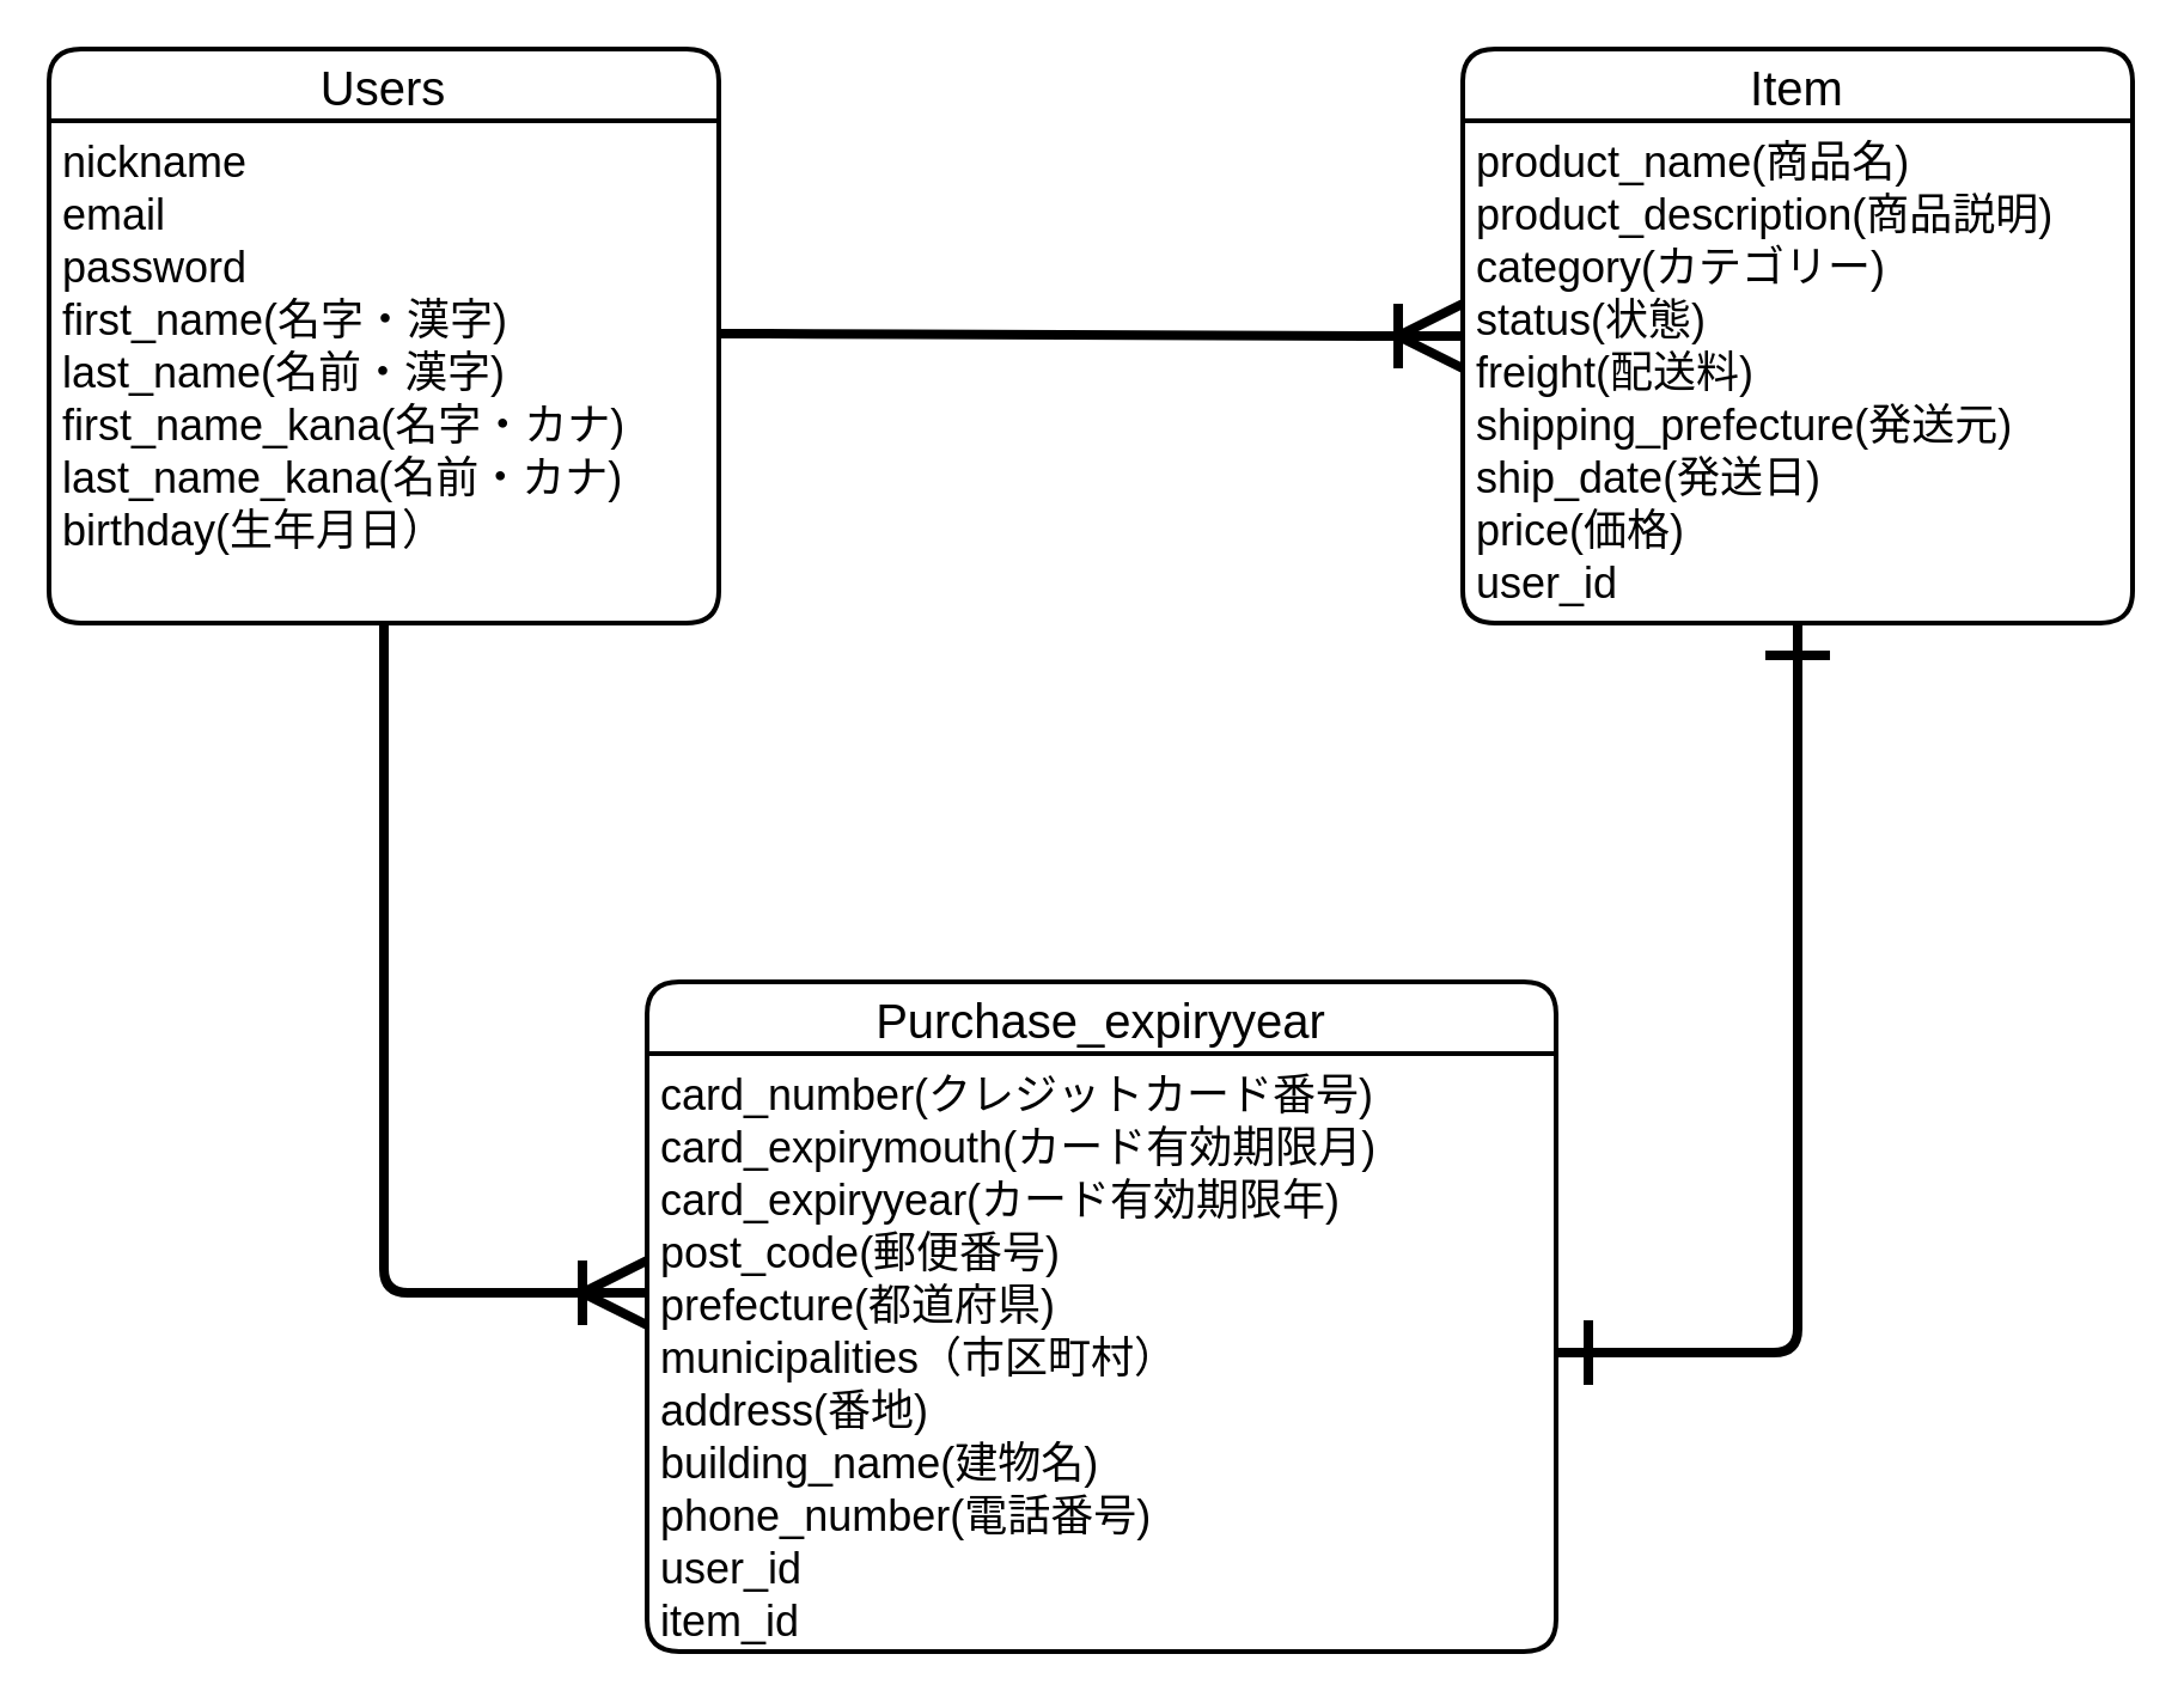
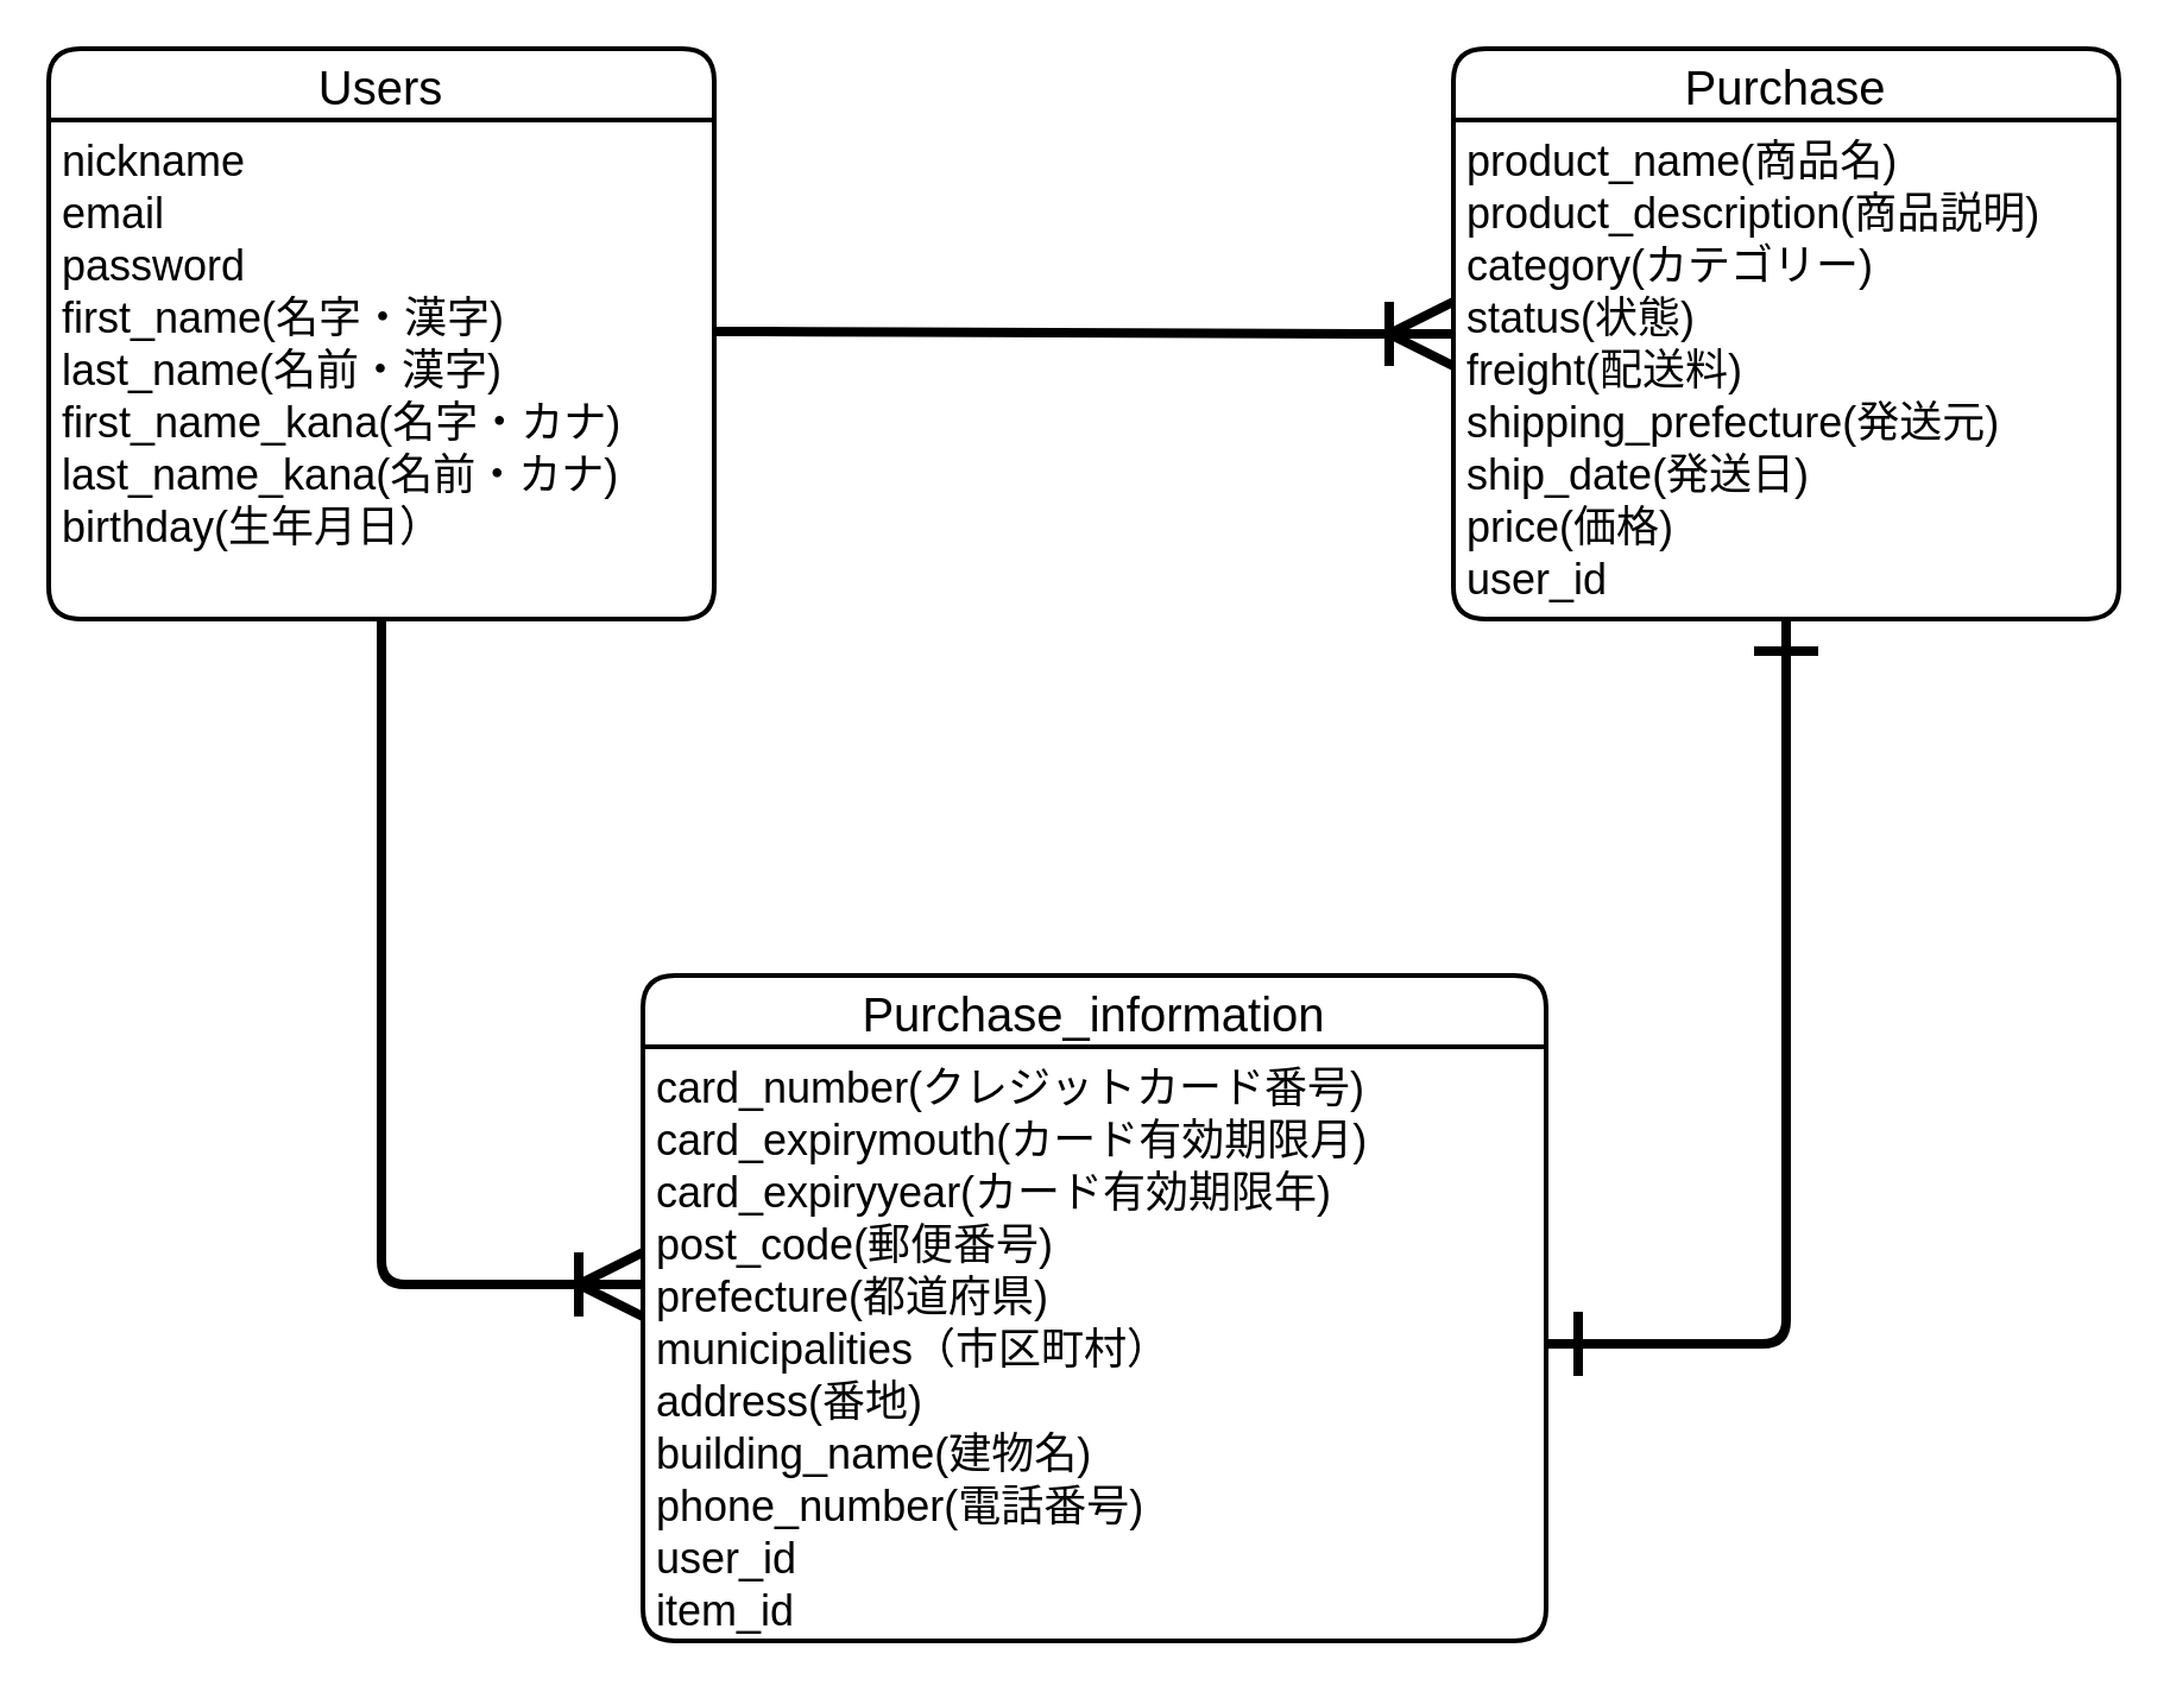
  <mxCell id="0" />
  <mxCell id="1" parent="0" />
  <mxCell id="2" value="Users" style="swimlane;childLayout=stackLayout;horizontal=1;startSize=30;horizontalStack=0;rounded=1;fontSize=20;fontStyle=0;strokeWidth=2;resizeParent=0;resizeLast=1;shadow=0;dashed=0;align=center;" vertex="1" parent="1"><mxGeometry x="20" y="20" width="280" height="240" as="geometry" /></mxCell>
  <mxCell id="3" value="nickname&#10;email&#10;password&#10;first_name(名字・漢字)&#10;last_name(名前・漢字)&#10;first_name_kana(名字・カナ)&#10;last_name_kana(名前・カナ)&#10;birthday(生年月日）&#10;" style="align=left;strokeColor=none;fillColor=none;spacingLeft=4;fontSize=18;verticalAlign=top;resizable=0;rotatable=0;part=1;" vertex="1" parent="2"><mxGeometry y="30" width="280" height="210" as="geometry" /></mxCell>
- <mxCell id="4" value="Item" style="swimlane;childLayout=stackLayout;horizontal=1;startSize=30;horizontalStack=0;rounded=1;fontSize=20;fontStyle=0;strokeWidth=2;resizeParent=0;resizeLast=1;shadow=0;dashed=0;align=center;" vertex="1" parent="1"><mxGeometry x="611" y="20" width="280" height="240" as="geometry" /></mxCell>
+ <mxCell id="4" value="Purchase" style="swimlane;childLayout=stackLayout;horizontal=1;startSize=30;horizontalStack=0;rounded=1;fontSize=20;fontStyle=0;strokeWidth=2;resizeParent=0;resizeLast=1;shadow=0;dashed=0;align=center;" vertex="1" parent="1"><mxGeometry x="611" y="20" width="280" height="240" as="geometry" /></mxCell>
  <mxCell id="5" value="product_name(商品名)&#10;product_description(商品説明)&#10;category(カテゴリー)&#10;status(状態)&#10;freight(配送料)&#10;shipping_prefecture(発送元)&#10;ship_date(発送日)&#10;price(価格)&#10;user_id" style="align=left;strokeColor=none;fillColor=none;spacingLeft=4;fontSize=18;verticalAlign=top;resizable=0;rotatable=0;part=1;" vertex="1" parent="4"><mxGeometry y="30" width="280" height="210" as="geometry" /></mxCell>
  <mxCell id="6" value="" style="edgeStyle=entityRelationEdgeStyle;fontSize=12;html=1;endArrow=ERoneToMany;entryX=0;entryY=0.5;entryDx=0;entryDy=0;jumpSize=17;strokeWidth=4;endSize=22;exitX=1;exitY=0.424;exitDx=0;exitDy=0;exitPerimeter=0;" edge="1" parent="1" source="3" target="4"><mxGeometry width="100" height="100" relative="1" as="geometry"><mxPoint x="310" y="140" as="sourcePoint" /><mxPoint x="450" y="90" as="targetPoint" /></mxGeometry></mxCell>
- <mxCell id="7" value="Purchase_expiryyear" style="swimlane;childLayout=stackLayout;horizontal=1;startSize=30;horizontalStack=0;rounded=1;fontSize=20;fontStyle=0;strokeWidth=2;resizeParent=0;resizeLast=1;shadow=0;dashed=0;align=center;" vertex="1" parent="1"><mxGeometry x="270" y="410" width="380" height="280" as="geometry" /></mxCell>
+ <mxCell id="7" value="Purchase_information" style="swimlane;childLayout=stackLayout;horizontal=1;startSize=30;horizontalStack=0;rounded=1;fontSize=20;fontStyle=0;strokeWidth=2;resizeParent=0;resizeLast=1;shadow=0;dashed=0;align=center;" vertex="1" parent="1"><mxGeometry x="270" y="410" width="380" height="280" as="geometry" /></mxCell>
  <mxCell id="8" value="card_number(クレジットカード番号)&#10;card_expirymouth(カード有効期限月)&#10;card_expiryyear(カード有効期限年)&#10;post_code(郵便番号)&#10;prefecture(都道府県)&#10;municipalities（市区町村）&#10;address(番地)&#10;building_name(建物名)&#10;phone_number(電話番号)&#10;user_id&#10;item_id" style="align=left;strokeColor=none;fillColor=none;spacingLeft=4;fontSize=18;verticalAlign=top;resizable=0;rotatable=0;part=1;" vertex="1" parent="7"><mxGeometry y="30" width="380" height="250" as="geometry" /></mxCell>
  <mxCell id="9" value="&lt;meta http-equiv=&quot;Content-Type&quot; content=&quot;text/html;charset=UTF-8&quot;&gt;&lt;br class=&quot;Apple-interchange-newline&quot;&gt;" style="text;whiteSpace=wrap;html=1;fontSize=20;" vertex="1" parent="1"><mxGeometry x="330" y="560" width="30" height="40" as="geometry" /></mxCell>
  <mxCell id="10" value="" style="edgeStyle=orthogonalEdgeStyle;fontSize=12;html=1;endArrow=ERoneToMany;endSize=22;strokeWidth=4;jumpSize=17;exitX=0.5;exitY=1;exitDx=0;exitDy=0;" edge="1" parent="1" source="3" target="8"><mxGeometry width="100" height="100" relative="1" as="geometry"><mxPoint x="140" y="270" as="sourcePoint" /><mxPoint x="210" y="540" as="targetPoint" /><Array as="points"><mxPoint x="160" y="540" /></Array></mxGeometry></mxCell>
  <mxCell id="11" value="" style="edgeStyle=orthogonalEdgeStyle;fontSize=12;html=1;endArrow=ERone;startArrow=ERone;endSize=22;strokeWidth=4;jumpSize=17;exitX=1;exitY=0.5;exitDx=0;exitDy=0;entryX=0.5;entryY=1;entryDx=0;entryDy=0;startFill=0;endFill=0;startSize=22;" edge="1" parent="1" source="8" target="5"><mxGeometry width="100" height="100" relative="1" as="geometry"><mxPoint x="730" y="490" as="sourcePoint" /><mxPoint x="800" y="300" as="targetPoint" /></mxGeometry></mxCell>
